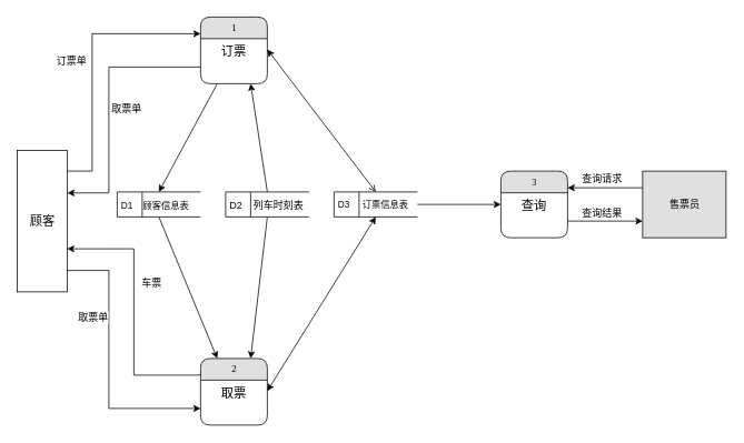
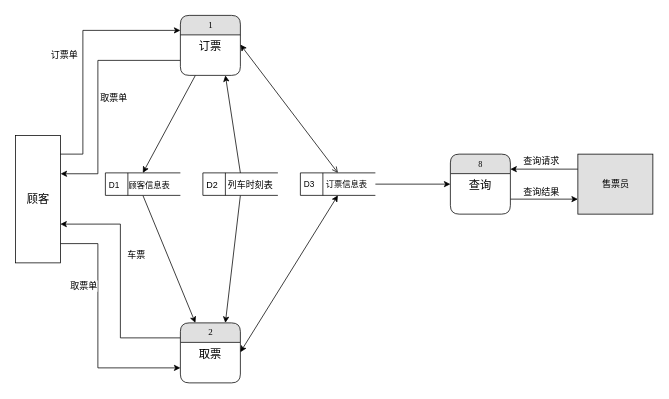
  <mxCell id="0" />
  <mxCell id="1" parent="0" />
  <mxCell id="2" style="edgeStyle=orthogonalEdgeStyle;rounded=0;orthogonalLoop=1;jettySize=auto;html=1;exitX=1;exitY=0.75;exitDx=0;exitDy=0;entryX=0;entryY=0.75;entryDx=0;entryDy=0;fontSize=12;" edge="1" parent="1" source="4" target="30"><mxGeometry relative="1" as="geometry" /></mxCell>
  <mxCell id="3" value="查询结果" style="edgeLabel;html=1;align=center;verticalAlign=middle;resizable=0;points=[];fontSize=12;" vertex="1" connectable="0" parent="2"><mxGeometry x="-0.28" relative="1" as="geometry"><mxPoint x="8" y="-10" as="offset" /></mxGeometry></mxCell>
- <mxCell id="4" value="3" style="swimlane;html=1;fontStyle=0;childLayout=stackLayout;horizontal=1;startSize=26;fillColor=#e0e0e0;horizontalStack=0;resizeParent=1;resizeLast=0;collapsible=1;marginBottom=0;swimlaneFillColor=#ffffff;align=center;rounded=1;shadow=0;comic=0;labelBackgroundColor=none;strokeWidth=1;fontFamily=Verdana;fontSize=11;" parent="1" vertex="1"><mxGeometry x="600" y="205" width="80" height="80" as="geometry" /></mxCell>
+ <mxCell id="4" value="8" style="swimlane;html=1;fontStyle=0;childLayout=stackLayout;horizontal=1;startSize=26;fillColor=#e0e0e0;horizontalStack=0;resizeParent=1;resizeLast=0;collapsible=1;marginBottom=0;swimlaneFillColor=#ffffff;align=center;rounded=1;shadow=0;comic=0;labelBackgroundColor=none;strokeWidth=1;fontFamily=Verdana;fontSize=11;" parent="1" vertex="1"><mxGeometry x="600" y="205" width="80" height="80" as="geometry" /></mxCell>
  <mxCell id="5" value="&lt;font style=&quot;font-size: 15px&quot;&gt;查询&lt;/font&gt;" style="text;html=1;strokeColor=none;fillColor=none;spacingLeft=4;spacingRight=4;whiteSpace=wrap;overflow=hidden;rotatable=0;points=[[0,0.5],[1,0.5]];portConstraint=eastwest;align=center;" parent="4" vertex="1"><mxGeometry y="26" width="80" height="26" as="geometry" /></mxCell>
  <mxCell id="6" style="edgeStyle=orthogonalEdgeStyle;rounded=0;orthogonalLoop=1;jettySize=auto;html=1;exitX=0;exitY=0.25;exitDx=0;exitDy=0;entryX=1;entryY=0.696;entryDx=0;entryDy=0;fontSize=12;entryPerimeter=0;" edge="1" parent="1" source="8" target="17"><mxGeometry relative="1" as="geometry" /></mxCell>
  <mxCell id="7" value="车票" style="edgeLabel;html=1;align=center;verticalAlign=middle;resizable=0;points=[];fontSize=12;" vertex="1" connectable="0" parent="6"><mxGeometry x="0.239" y="2" relative="1" as="geometry"><mxPoint x="22" y="2" as="offset" /></mxGeometry></mxCell>
  <mxCell id="8" value="2" style="swimlane;html=1;fontStyle=0;childLayout=stackLayout;horizontal=1;startSize=26;fillColor=#e0e0e0;horizontalStack=0;resizeParent=1;resizeLast=0;collapsible=1;marginBottom=0;swimlaneFillColor=#ffffff;align=center;rounded=1;shadow=0;comic=0;labelBackgroundColor=none;strokeWidth=1;fontFamily=Verdana;fontSize=12" parent="1" vertex="1"><mxGeometry x="240" y="430" width="80" height="80" as="geometry" /></mxCell>
  <mxCell id="9" value="&lt;font style=&quot;font-size: 15px&quot;&gt;取票&lt;/font&gt;" style="text;html=1;strokeColor=none;fillColor=none;spacingLeft=4;spacingRight=4;whiteSpace=wrap;overflow=hidden;rotatable=0;points=[[0,0.5],[1,0.5]];portConstraint=eastwest;align=center;" parent="8" vertex="1"><mxGeometry y="26" width="80" height="26" as="geometry" /></mxCell>
  <mxCell id="10" style="rounded=0;orthogonalLoop=1;jettySize=auto;html=1;exitX=0.25;exitY=1;exitDx=0;exitDy=0;fontSize=11;entryX=0.5;entryY=0;entryDx=0;entryDy=0;" edge="1" parent="1" source="13" target="20"><mxGeometry relative="1" as="geometry"><mxPoint x="190" y="210" as="targetPoint" /></mxGeometry></mxCell>
  <mxCell id="11" style="edgeStyle=orthogonalEdgeStyle;rounded=0;orthogonalLoop=1;jettySize=auto;html=1;exitX=0;exitY=0.75;exitDx=0;exitDy=0;entryX=1.005;entryY=0.301;entryDx=0;entryDy=0;entryPerimeter=0;fontSize=12;" edge="1" parent="1" source="13" target="17"><mxGeometry relative="1" as="geometry"><Array as="points"><mxPoint x="130" y="80" /><mxPoint x="130" y="231" /></Array></mxGeometry></mxCell>
  <mxCell id="12" value="取票单" style="edgeLabel;html=1;align=center;verticalAlign=middle;resizable=0;points=[];fontSize=12;" vertex="1" connectable="0" parent="11"><mxGeometry x="0.061" y="-1" relative="1" as="geometry"><mxPoint x="21" y="-5" as="offset" /></mxGeometry></mxCell>
  <mxCell id="13" value="1" style="swimlane;html=1;fontStyle=0;childLayout=stackLayout;horizontal=1;startSize=26;fillColor=#e0e0e0;horizontalStack=0;resizeParent=1;resizeLast=0;collapsible=1;marginBottom=0;swimlaneFillColor=#ffffff;align=center;rounded=1;shadow=0;comic=0;labelBackgroundColor=none;strokeWidth=1;fontFamily=Verdana;fontSize=12" parent="1" vertex="1"><mxGeometry x="240" y="20" width="80" height="80" as="geometry" /></mxCell>
  <mxCell id="14" value="&lt;font style=&quot;font-size: 15px&quot;&gt;订票&lt;/font&gt;" style="text;html=1;strokeColor=none;fillColor=none;spacingLeft=4;spacingRight=4;whiteSpace=wrap;overflow=hidden;rotatable=0;points=[[0,0.5],[1,0.5]];portConstraint=eastwest;align=center;" parent="13" vertex="1"><mxGeometry y="26" width="80" height="26" as="geometry" /></mxCell>
  <mxCell id="15" style="edgeStyle=orthogonalEdgeStyle;rounded=0;orthogonalLoop=1;jettySize=auto;html=1;entryX=0;entryY=0.75;entryDx=0;entryDy=0;fontSize=12;exitX=1;exitY=0.849;exitDx=0;exitDy=0;exitPerimeter=0;" edge="1" parent="1" source="17" target="8"><mxGeometry relative="1" as="geometry"><mxPoint x="100" y="340" as="sourcePoint" /><Array as="points"><mxPoint x="130" y="324" /><mxPoint x="130" y="490" /></Array></mxGeometry></mxCell>
  <mxCell id="16" value="取票单" style="edgeLabel;html=1;align=center;verticalAlign=middle;resizable=0;points=[];fontSize=12;" vertex="1" connectable="0" parent="15"><mxGeometry x="-0.484" y="-3" relative="1" as="geometry"><mxPoint x="-17" y="22" as="offset" /></mxGeometry></mxCell>
  <mxCell id="17" value="顾客" style="html=1;dashed=0;whitespace=wrap;fontSize=15;" vertex="1" parent="1"><mxGeometry x="20" y="180" width="60" height="170" as="geometry" /></mxCell>
  <mxCell id="18" value="&lt;font style=&quot;font-size: 12px&quot;&gt;订票单&lt;/font&gt;" style="endArrow=classic;html=1;rounded=0;fontSize=15;exitX=1;exitY=0.147;exitDx=0;exitDy=0;entryX=0;entryY=0.25;entryDx=0;entryDy=0;edgeStyle=elbowEdgeStyle;exitPerimeter=0;" edge="1" parent="1" source="17" target="13"><mxGeometry x="0.012" y="25" width="50" height="50" relative="1" as="geometry"><mxPoint x="140" y="222.5" as="sourcePoint" /><mxPoint x="250" y="120" as="targetPoint" /><Array as="points"><mxPoint x="110" y="90" /></Array><mxPoint as="offset" /></mxGeometry></mxCell>
  <mxCell id="19" style="edgeStyle=none;rounded=0;orthogonalLoop=1;jettySize=auto;html=1;exitX=0.5;exitY=1;exitDx=0;exitDy=0;entryX=0.25;entryY=0;entryDx=0;entryDy=0;fontSize=11;" edge="1" parent="1" source="20" target="8"><mxGeometry relative="1" as="geometry" /></mxCell>
  <mxCell id="20" value="&lt;font style=&quot;font-size: 11px&quot;&gt;D1&amp;nbsp; &amp;nbsp; 顾客信息表&lt;/font&gt;" style="html=1;dashed=0;whitespace=wrap;shape=mxgraph.dfd.dataStoreID;align=left;spacingLeft=3;points=[[0,0],[0.5,0],[1,0],[0,0.5],[1,0.5],[0,1],[0.5,1],[1,1]];fontSize=15;" vertex="1" parent="1"><mxGeometry x="140" y="230" width="100" height="30" as="geometry" /></mxCell>
  <mxCell id="21" style="edgeStyle=none;rounded=0;orthogonalLoop=1;jettySize=auto;html=1;exitX=0.5;exitY=0;exitDx=0;exitDy=0;entryX=0.75;entryY=1;entryDx=0;entryDy=0;fontSize=11;" edge="1" parent="1" source="23" target="13"><mxGeometry relative="1" as="geometry" /></mxCell>
  <mxCell id="22" style="edgeStyle=none;rounded=0;orthogonalLoop=1;jettySize=auto;html=1;exitX=0.5;exitY=1;exitDx=0;exitDy=0;entryX=0.75;entryY=0;entryDx=0;entryDy=0;fontSize=11;" edge="1" parent="1" source="23" target="8"><mxGeometry relative="1" as="geometry" /></mxCell>
  <mxCell id="23" value="&lt;font style=&quot;font-size: 12px&quot;&gt;D2&amp;nbsp; &amp;nbsp; 列车时刻表&lt;/font&gt;" style="html=1;dashed=0;whitespace=wrap;shape=mxgraph.dfd.dataStoreID;align=left;spacingLeft=3;points=[[0,0],[0.5,0],[1,0],[0,0.5],[1,0.5],[0,1],[0.5,1],[1,1]];fontSize=15;" vertex="1" parent="1"><mxGeometry x="270" y="230" width="100" height="30" as="geometry" /></mxCell>
  <mxCell id="24" value="D3&amp;nbsp; &amp;nbsp; &amp;nbsp;订票信息表" style="html=1;dashed=0;whitespace=wrap;shape=mxgraph.dfd.dataStoreID;align=left;spacingLeft=3;points=[[0,0],[0.5,0],[1,0],[0,0.5],[1,0.5],[0,1],[0.5,1],[1,1]];fontSize=11;" vertex="1" parent="1"><mxGeometry x="400" y="230" width="100" height="30" as="geometry" /></mxCell>
  <mxCell id="25" value="" style="endArrow=open;startArrow=classic;html=1;rounded=0;fontSize=12;entryX=0.5;entryY=0;entryDx=0;entryDy=0;exitX=1;exitY=0.5;exitDx=0;exitDy=0;" edge="1" parent="1" source="14" target="24"><mxGeometry width="50" height="50" relative="1" as="geometry"><mxPoint x="410" y="150" as="sourcePoint" /><mxPoint x="460" y="100" as="targetPoint" /></mxGeometry></mxCell>
  <mxCell id="26" value="" style="endArrow=classic;startArrow=classic;html=1;rounded=0;fontSize=12;entryX=0.5;entryY=1;entryDx=0;entryDy=0;exitX=1;exitY=0.5;exitDx=0;exitDy=0;" edge="1" parent="1" source="9" target="24"><mxGeometry width="50" height="50" relative="1" as="geometry"><mxPoint x="400" y="310" as="sourcePoint" /><mxPoint x="450" y="260" as="targetPoint" /></mxGeometry></mxCell>
  <mxCell id="27" style="edgeStyle=orthogonalEdgeStyle;rounded=0;orthogonalLoop=1;jettySize=auto;html=1;fontSize=12;exitX=1;exitY=0.5;exitDx=0;exitDy=0;" edge="1" parent="1" source="24" target="4"><mxGeometry relative="1" as="geometry" /></mxCell>
  <mxCell id="28" style="edgeStyle=orthogonalEdgeStyle;rounded=0;orthogonalLoop=1;jettySize=auto;html=1;exitX=0;exitY=0.25;exitDx=0;exitDy=0;entryX=1;entryY=0.25;entryDx=0;entryDy=0;fontSize=12;" edge="1" parent="1" source="30" target="4"><mxGeometry relative="1" as="geometry" /></mxCell>
  <mxCell id="29" value="查询请求" style="edgeLabel;html=1;align=center;verticalAlign=middle;resizable=0;points=[];fontSize=12;" vertex="1" connectable="0" parent="28"><mxGeometry x="0.222" y="1" relative="1" as="geometry"><mxPoint x="5" y="-12" as="offset" /></mxGeometry></mxCell>
  <mxCell id="30" value="售票员" style="html=1;dashed=0;whitespace=wrap;fontSize=12;fillColor=#e0e0e0;" vertex="1" parent="1"><mxGeometry x="770" y="205" width="100" height="80" as="geometry" /></mxCell>
